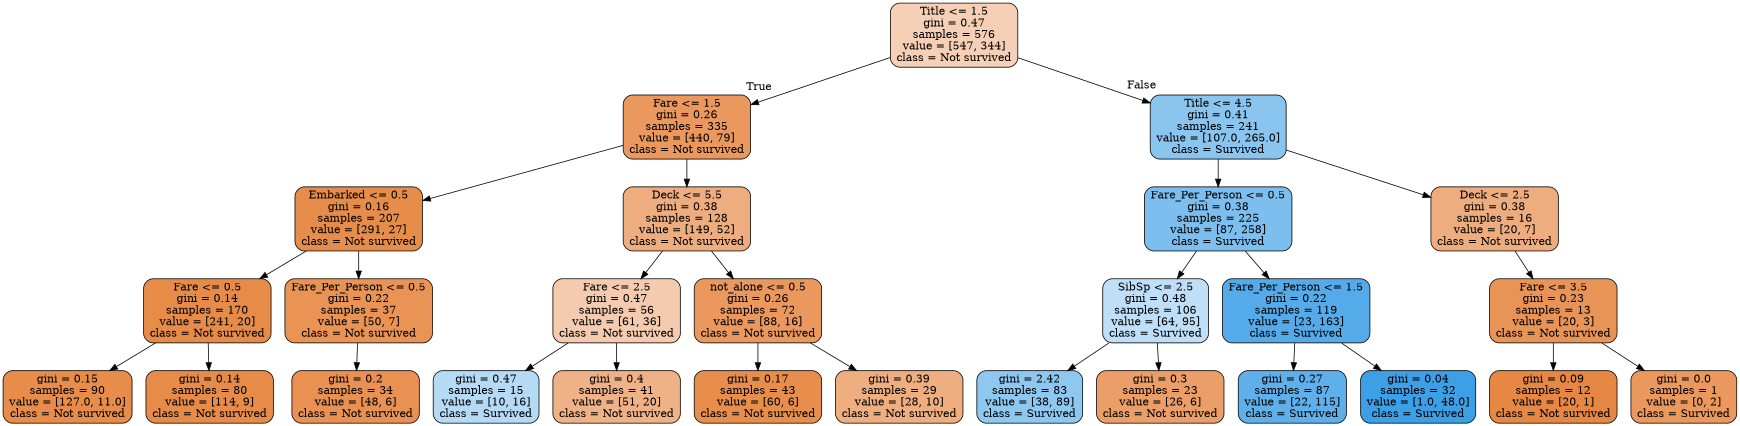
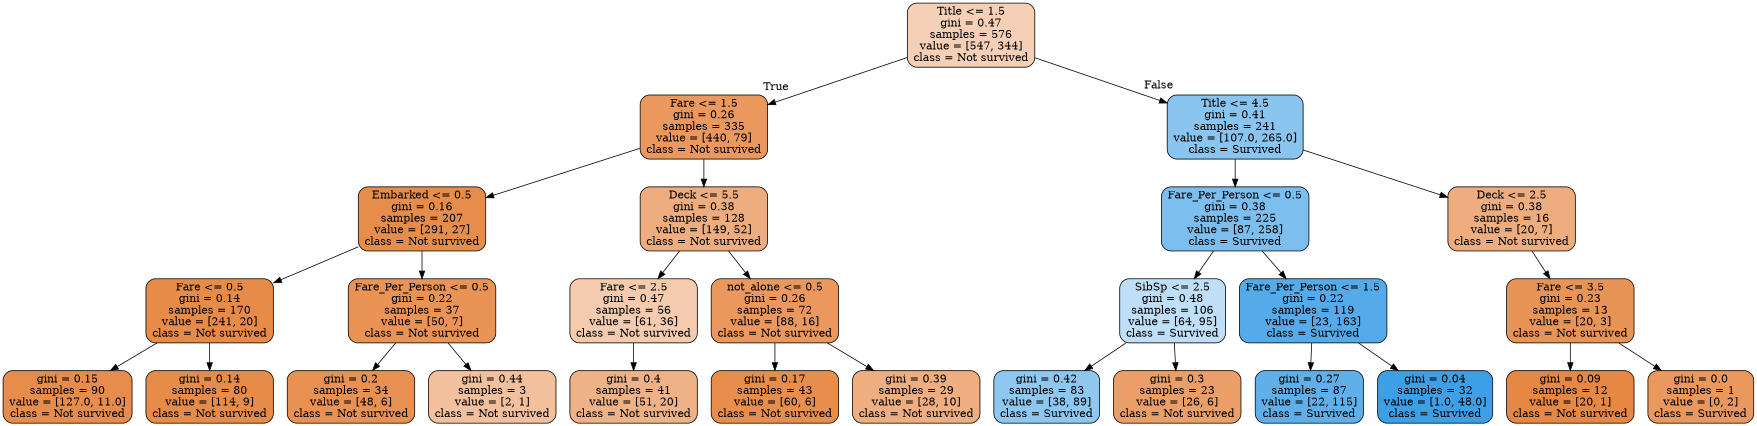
  digraph {
    fontname="DejaVu Serif"
    node [color=black fillcolor="#ea985d" fontname="DejaVu Serif" shape=box style="filled, rounded"]
    edge [fontname="DejaVu Serif"]
    n1 [fillcolor="#f5d0b6" label="Title <= 1.5\ngini = 0.47\nsamples = 576\nvalue = [547, 344]\nclass = Not survived"]
    n2 [label="Fare <= 1.5\ngini = 0.26\nsamples = 335\nvalue = [440, 79]\nclass = Not survived"]
    n3 [fillcolor="#89c5ef" label="Title <= 4.5\ngini = 0.41\nsamples = 241\nvalue = [107.0, 265.0]\nclass = Survived"]
    n4 [fillcolor="#e78d4b" label="Embarked <= 0.5\ngini = 0.16\nsamples = 207\nvalue = [291, 27]\nclass = Not survived"]
    n5 [fillcolor="#eead7e" label="Deck <= 5.5\ngini = 0.38\nsamples = 128\nvalue = [149, 52]\nclass = Not survived"]
    n6 [fillcolor="#7cbeee" label="Fare_Per_Person <= 0.5\ngini = 0.38\nsamples = 225\nvalue = [87, 258]\nclass = Survived"]
    n7 [fillcolor="#eead7e" label="Deck <= 2.5\ngini = 0.38\nsamples = 16\nvalue = [20, 7]\nclass = Not survived"]
    n8 [fillcolor="#e78b49" label="Fare <= 0.5\ngini = 0.14\nsamples = 170\nvalue = [241, 20]\nclass = Not survived"]
    n9 [fillcolor="#e99355" label="Fare_Per_Person <= 0.5\ngini = 0.22\nsamples = 37\nvalue = [50, 7]\nclass = Not survived"]
    n10 [fillcolor="#f4cbae" label="Fare <= 2.5\ngini = 0.47\nsamples = 56\nvalue = [61, 36]\nclass = Not survived"]
    n11 [label="not_alone <= 0.5\ngini = 0.26\nsamples = 72\nvalue = [88, 16]\nclass = Not survived"]
    n12 [fillcolor="#e78c4a" label="gini = 0.15\nsamples = 90\nvalue = [127.0, 11.0]\nclass = Not survived"]
    n13 [fillcolor="#e78b49" label="gini = 0.14\nsamples = 80\nvalue = [114, 9]\nclass = Not survived"]
    n14 [fillcolor="#e89152" label="gini = 0.2\nsamples = 34\nvalue = [48, 6]\nclass = Not survived"]
-   n16 [fillcolor="#b5daf5" label="gini = 0.47\nsamples = 15\nvalue = [10, 16]\nclass = Survived"]
+   n15 [fillcolor="#f2c09c" label="gini = 0.44\nsamples = 3\nvalue = [2, 1]\nclass = Not survived"]
    n17 [fillcolor="#efb287" label="gini = 0.4\nsamples = 41\nvalue = [51, 20]\nclass = Not survived"]
    n18 [fillcolor="#e88e4d" label="gini = 0.17\nsamples = 43\nvalue = [60, 6]\nclass = Not survived"]
    n19 [fillcolor="#eeae80" label="gini = 0.39\nsamples = 29\nvalue = [28, 10]\nclass = Not survived"]
    n20 [fillcolor="#bedff7" label="SibSp <= 2.5\ngini = 0.48\nsamples = 106\nvalue = [64, 95]\nclass = Survived"]
    n21 [fillcolor="#55abe9" label="Fare_Per_Person <= 1.5\ngini = 0.22\nsamples = 119\nvalue = [23, 163]\nclass = Survived"]
    n22 [fillcolor="#e99457" label="Fare <= 3.5\ngini = 0.23\nsamples = 13\nvalue = [20, 3]\nclass = Not survived"]
-   n23 [fillcolor="#8ec7f0" label="gini = 2.42\nsamples = 83\nvalue = [38, 89]\nclass = Survived"]
+   n23 [fillcolor="#8ec7f0" label="gini = 0.42\nsamples = 83\nvalue = [38, 89]\nclass = Survived"]
    n24 [fillcolor="#eb9e67" label="gini = 0.3\nsamples = 23\nvalue = [26, 6]\nclass = Not survived"]
    n25 [fillcolor="#5fb0ea" label="gini = 0.27\nsamples = 87\nvalue = [22, 115]\nclass = Survived"]
    n26 [fillcolor="#3d9fe6" label="gini = 0.04\nsamples = 32\nvalue = [1.0, 48.0]\nclass = Survived"]
    n27 [fillcolor="#e68743" label="gini = 0.09\nsamples = 12\nvalue = [20, 1]\nclass = Not survived"]
    n28 [label="gini = 0.0\nsamples = 1\nvalue = [0, 2]\nclass = Survived"]
    n1 -> n2 [headlabel=True labelangle=45 labeldistance=2.5]
    n1 -> n3 [headlabel=False labelangle=-45 labeldistance=2.5]
    n2 -> n4
    n2 -> n5
    n3 -> n6
    n3 -> n7
    n4 -> n8
    n4 -> n9
    n5 -> n10
    n5 -> n11
    n6 -> n20
    n6 -> n21
    n7 -> n22
    n8 -> n12
    n8 -> n13
    n9 -> n14
-   n10 -> n16
+   n9 -> n15
    n10 -> n17
    n11 -> n18
    n11 -> n19
    n20 -> n23
    n20 -> n24
    n21 -> n25
    n21 -> n26
    n22 -> n27
    n22 -> n28
  }
